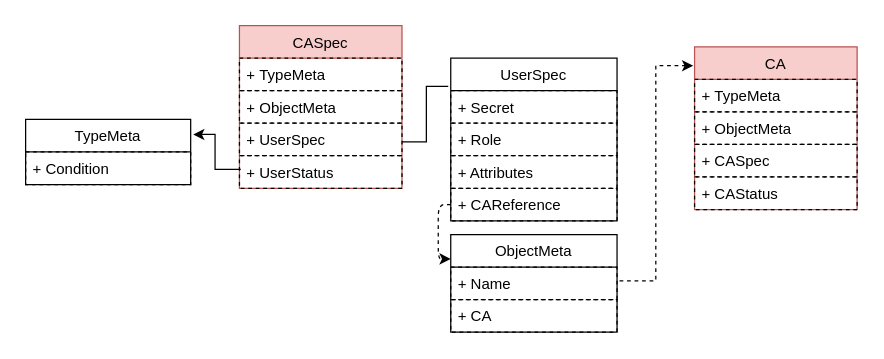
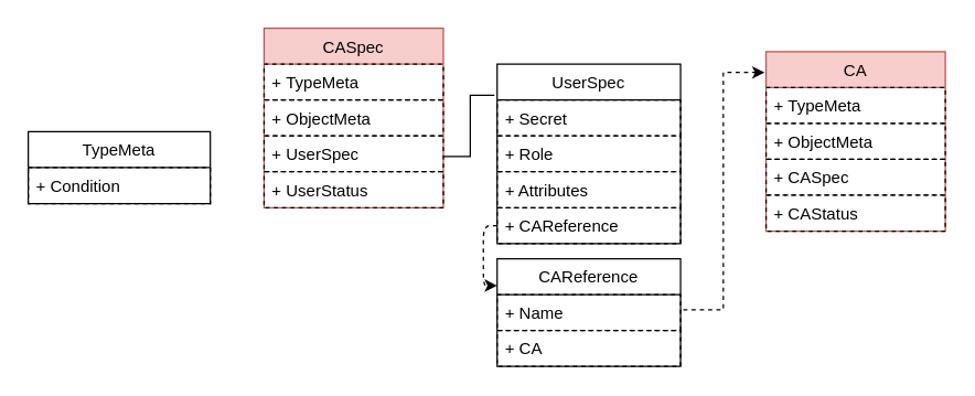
  <mxCell id="0" />
  <mxCell id="1" parent="0" />
  <mxCell id="2" value="UserSpec" style="swimlane;fontStyle=0;childLayout=stackLayout;horizontal=1;startSize=26;fillColor=none;horizontalStack=0;resizeParent=1;resizeParentMax=0;resizeLast=0;collapsible=1;marginBottom=0;rounded=0;shadow=0;comic=0;" vertex="1" parent="1"><mxGeometry x="360" y="46" width="133" height="130" as="geometry" /></mxCell>
  <mxCell id="3" value="+ Secret" style="text;strokeColor=#000000;fillColor=none;align=left;verticalAlign=top;spacingLeft=4;spacingRight=4;overflow=hidden;rotatable=0;points=[[0,0.5],[1,0.5]];portConstraint=eastwest;dashed=1;rounded=0;gradientColor=none;" vertex="1" parent="2"><mxGeometry y="26" width="133" height="26" as="geometry" /></mxCell>
  <mxCell id="4" value="+ Role" style="text;strokeColor=#000000;fillColor=none;align=left;verticalAlign=top;spacingLeft=4;spacingRight=4;overflow=hidden;rotatable=0;points=[[0,0.5],[1,0.5]];portConstraint=eastwest;dashed=1;rounded=0;gradientColor=none;" vertex="1" parent="2"><mxGeometry y="52" width="133" height="26" as="geometry" /></mxCell>
  <mxCell id="5" value="+ Attributes" style="text;strokeColor=#000000;fillColor=none;align=left;verticalAlign=top;spacingLeft=4;spacingRight=4;overflow=hidden;rotatable=0;points=[[0,0.5],[1,0.5]];portConstraint=eastwest;dashed=1;rounded=0;gradientColor=none;" vertex="1" parent="2"><mxGeometry y="78" width="133" height="26" as="geometry" /></mxCell>
  <mxCell id="6" value="+ CAReference" style="text;strokeColor=#000000;fillColor=none;align=left;verticalAlign=top;spacingLeft=4;spacingRight=4;overflow=hidden;rotatable=0;points=[[0,0.5],[1,0.5]];portConstraint=eastwest;dashed=1;rounded=0;gradientColor=none;" vertex="1" parent="2"><mxGeometry y="104" width="133" height="26" as="geometry" /></mxCell>
  <mxCell id="7" value="CASpec" style="swimlane;fontStyle=0;childLayout=stackLayout;horizontal=1;startSize=26;fillColor=#f8cecc;horizontalStack=0;resizeParent=1;resizeParentMax=0;resizeLast=0;collapsible=1;marginBottom=0;rounded=0;shadow=0;comic=0;swimlaneLine=1;glass=0;swimlaneFillColor=none;strokeColor=#b85450;" vertex="1" parent="1"><mxGeometry x="191" y="20" width="130" height="130" as="geometry"><mxRectangle x="110" y="120" width="90" height="26" as="alternateBounds" /></mxGeometry></mxCell>
  <mxCell id="8" value="+ TypeMeta" style="text;strokeColor=#000000;fillColor=none;align=left;verticalAlign=top;spacingLeft=4;spacingRight=4;overflow=hidden;rotatable=0;points=[[0,0.5],[1,0.5]];portConstraint=eastwest;dashed=1;rounded=0;glass=0;" vertex="1" parent="7"><mxGeometry y="26" width="130" height="26" as="geometry" /></mxCell>
  <mxCell id="9" value="+ ObjectMeta" style="text;strokeColor=#000000;fillColor=none;align=left;verticalAlign=top;spacingLeft=4;spacingRight=4;overflow=hidden;rotatable=0;points=[[0,0.5],[1,0.5]];portConstraint=eastwest;dashed=1;rounded=0;glass=0;" vertex="1" parent="7"><mxGeometry y="52" width="130" height="26" as="geometry" /></mxCell>
  <mxCell id="10" value="+ UserSpec" style="text;strokeColor=#000000;fillColor=none;align=left;verticalAlign=top;spacingLeft=4;spacingRight=4;overflow=hidden;rotatable=0;points=[[0,0.5],[1,0.5]];portConstraint=eastwest;rounded=0;dashed=1;glass=0;" vertex="1" parent="7"><mxGeometry y="78" width="130" height="26" as="geometry" /></mxCell>
  <mxCell id="11" value="+ UserStatus" style="text;strokeColor=#000000;fillColor=none;align=left;verticalAlign=top;spacingLeft=4;spacingRight=4;overflow=hidden;rotatable=0;points=[[0,0.5],[1,0.5]];portConstraint=eastwest;rounded=0;dashed=1;glass=0;" vertex="1" parent="7"><mxGeometry y="104" width="130" height="26" as="geometry" /></mxCell>
  <mxCell id="12" value="TypeMeta" style="swimlane;fontStyle=0;childLayout=stackLayout;horizontal=1;startSize=26;fillColor=none;horizontalStack=0;resizeParent=1;resizeParentMax=0;resizeLast=0;collapsible=1;marginBottom=0;rounded=0;shadow=0;comic=0;swimlaneLine=1;glass=0;swimlaneFillColor=none;" vertex="1" parent="1"><mxGeometry x="20" y="95" width="132" height="52" as="geometry"><mxRectangle x="110" y="120" width="90" height="26" as="alternateBounds" /></mxGeometry></mxCell>
  <mxCell id="13" value="+ Condition" style="text;strokeColor=#000000;fillColor=none;align=left;verticalAlign=top;spacingLeft=4;spacingRight=4;overflow=hidden;rotatable=0;points=[[0,0.5],[1,0.5]];portConstraint=eastwest;dashed=1;rounded=0;glass=0;" vertex="1" parent="12"><mxGeometry y="26" width="132" height="26" as="geometry" /></mxCell>
  <mxCell id="14" value="CA" style="swimlane;fontStyle=0;childLayout=stackLayout;horizontal=1;startSize=26;fillColor=#f8cecc;horizontalStack=0;resizeParent=1;resizeParentMax=0;resizeLast=0;collapsible=1;marginBottom=0;rounded=0;shadow=0;comic=0;swimlaneLine=1;glass=0;swimlaneFillColor=none;strokeColor=#b85450;" vertex="1" parent="1"><mxGeometry x="555" y="37" width="130" height="130" as="geometry"><mxRectangle x="110" y="120" width="90" height="26" as="alternateBounds" /></mxGeometry></mxCell>
  <mxCell id="15" value="+ TypeMeta" style="text;strokeColor=#000000;fillColor=none;align=left;verticalAlign=top;spacingLeft=4;spacingRight=4;overflow=hidden;rotatable=0;points=[[0,0.5],[1,0.5]];portConstraint=eastwest;dashed=1;rounded=0;glass=0;" vertex="1" parent="14"><mxGeometry y="26" width="130" height="26" as="geometry" /></mxCell>
  <mxCell id="16" value="+ ObjectMeta" style="text;strokeColor=#000000;fillColor=none;align=left;verticalAlign=top;spacingLeft=4;spacingRight=4;overflow=hidden;rotatable=0;points=[[0,0.5],[1,0.5]];portConstraint=eastwest;dashed=1;rounded=0;glass=0;" vertex="1" parent="14"><mxGeometry y="52" width="130" height="26" as="geometry" /></mxCell>
  <mxCell id="17" value="+ CASpec" style="text;strokeColor=#000000;fillColor=none;align=left;verticalAlign=top;spacingLeft=4;spacingRight=4;overflow=hidden;rotatable=0;points=[[0,0.5],[1,0.5]];portConstraint=eastwest;rounded=0;dashed=1;glass=0;" vertex="1" parent="14"><mxGeometry y="78" width="130" height="26" as="geometry" /></mxCell>
  <mxCell id="18" value="+ CAStatus" style="text;strokeColor=#000000;fillColor=none;align=left;verticalAlign=top;spacingLeft=4;spacingRight=4;overflow=hidden;rotatable=0;points=[[0,0.5],[1,0.5]];portConstraint=eastwest;rounded=0;dashed=1;glass=0;" vertex="1" parent="14"><mxGeometry y="104" width="130" height="26" as="geometry" /></mxCell>
- <mxCell id="19" value="" style="endArrow=classic;html=1;rounded=0;exitX=0.008;exitY=0.423;exitDx=0;exitDy=0;exitPerimeter=0;entryX=1.015;entryY=0.231;entryDx=0;entryDy=0;entryPerimeter=0;edgeStyle=orthogonalEdgeStyle;" edge="1" parent="1" source="11" target="12"><mxGeometry width="50" height="50" relative="1" as="geometry"><mxPoint x="302" y="-7" as="sourcePoint" /><mxPoint x="352" y="-57" as="targetPoint" /></mxGeometry></mxCell>
  <mxCell id="20" value="" style="endArrow=none;html=1;rounded=0;entryX=-0.015;entryY=0.173;entryDx=0;entryDy=0;entryPerimeter=0;edgeStyle=orthogonalEdgeStyle;exitX=1;exitY=0.577;exitDx=0;exitDy=0;exitPerimeter=0;" edge="1" parent="1" source="10" target="2"><mxGeometry width="50" height="50" relative="1" as="geometry"><mxPoint x="425" y="198" as="sourcePoint" /><mxPoint x="163.98" y="117.012" as="targetPoint" /></mxGeometry></mxCell>
  <mxCell id="21" value="" style="endArrow=classic;html=1;rounded=0;entryX=-0.008;entryY=0.115;entryDx=0;entryDy=0;entryPerimeter=0;edgeStyle=orthogonalEdgeStyle;exitX=1.015;exitY=0.423;exitDx=0;exitDy=0;exitPerimeter=0;dashed=1;" edge="1" parent="1" source="23" target="14"><mxGeometry width="50" height="50" relative="1" as="geometry"><mxPoint x="493" y="137.012" as="sourcePoint" /><mxPoint x="530.005" y="88.002" as="targetPoint" /></mxGeometry></mxCell>
- <mxCell id="22" value="ObjectMeta" style="swimlane;fontStyle=0;childLayout=stackLayout;horizontal=1;startSize=26;fillColor=none;horizontalStack=0;resizeParent=1;resizeParentMax=0;resizeLast=0;collapsible=1;marginBottom=0;rounded=0;shadow=0;comic=0;" vertex="1" parent="1"><mxGeometry x="360" y="187" width="133" height="78" as="geometry" /></mxCell>
+ <mxCell id="22" value="CAReference" style="swimlane;fontStyle=0;childLayout=stackLayout;horizontal=1;startSize=26;fillColor=none;horizontalStack=0;resizeParent=1;resizeParentMax=0;resizeLast=0;collapsible=1;marginBottom=0;rounded=0;shadow=0;comic=0;" vertex="1" parent="1"><mxGeometry x="360" y="187" width="133" height="78" as="geometry" /></mxCell>
  <mxCell id="23" value="+ Name" style="text;strokeColor=#000000;fillColor=none;align=left;verticalAlign=top;spacingLeft=4;spacingRight=4;overflow=hidden;rotatable=0;points=[[0,0.5],[1,0.5]];portConstraint=eastwest;dashed=1;rounded=0;gradientColor=none;" vertex="1" parent="22"><mxGeometry y="26" width="133" height="26" as="geometry" /></mxCell>
  <mxCell id="24" value="+ CA" style="text;strokeColor=#000000;fillColor=none;align=left;verticalAlign=top;spacingLeft=4;spacingRight=4;overflow=hidden;rotatable=0;points=[[0,0.5],[1,0.5]];portConstraint=eastwest;dashed=1;rounded=0;gradientColor=none;" vertex="1" parent="22"><mxGeometry y="52" width="133" height="26" as="geometry" /></mxCell>
  <mxCell id="25" style="edgeStyle=orthogonalEdgeStyle;html=1;entryX=0;entryY=0.25;entryDx=0;entryDy=0;dashed=1;" edge="1" parent="1" source="6" target="22"><mxGeometry relative="1" as="geometry" /></mxCell>
